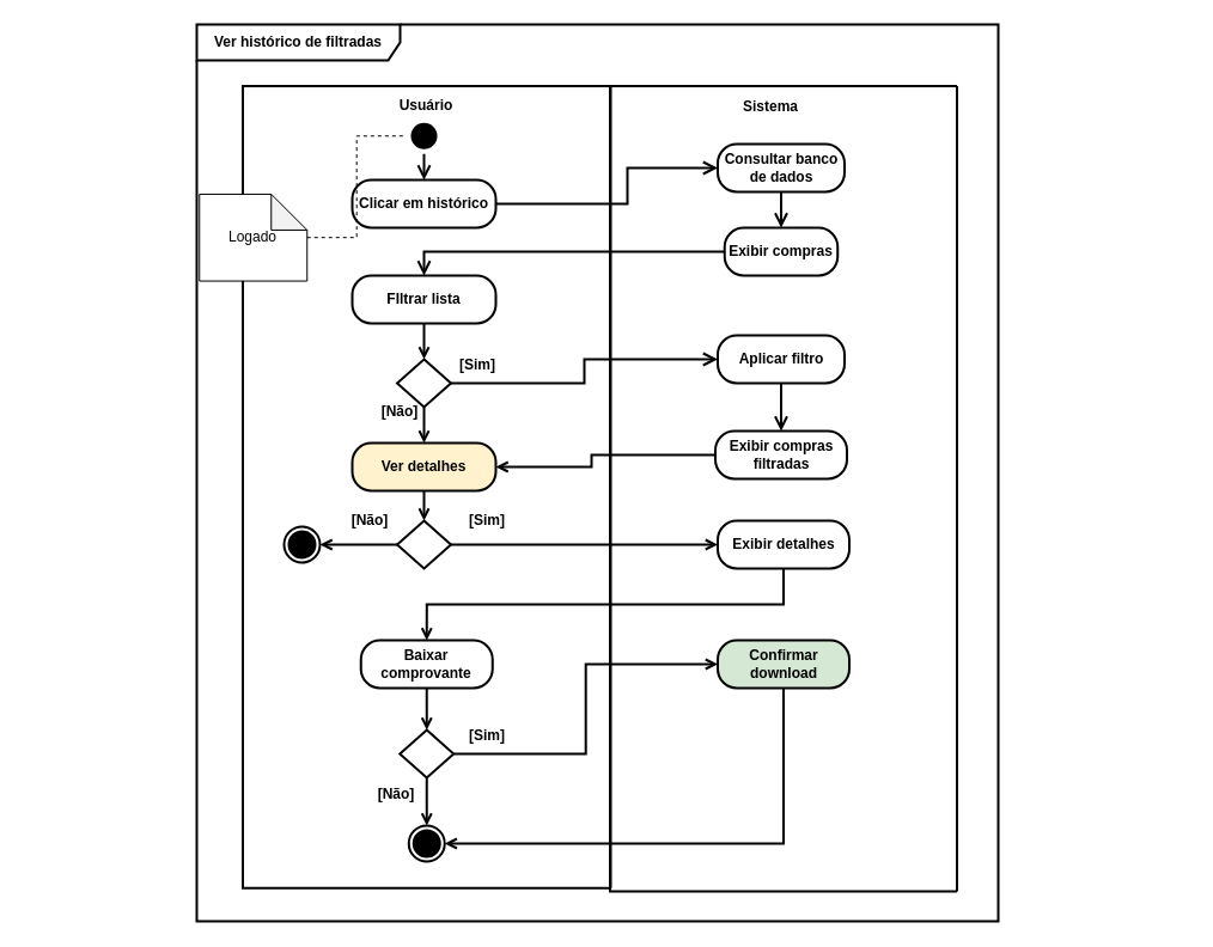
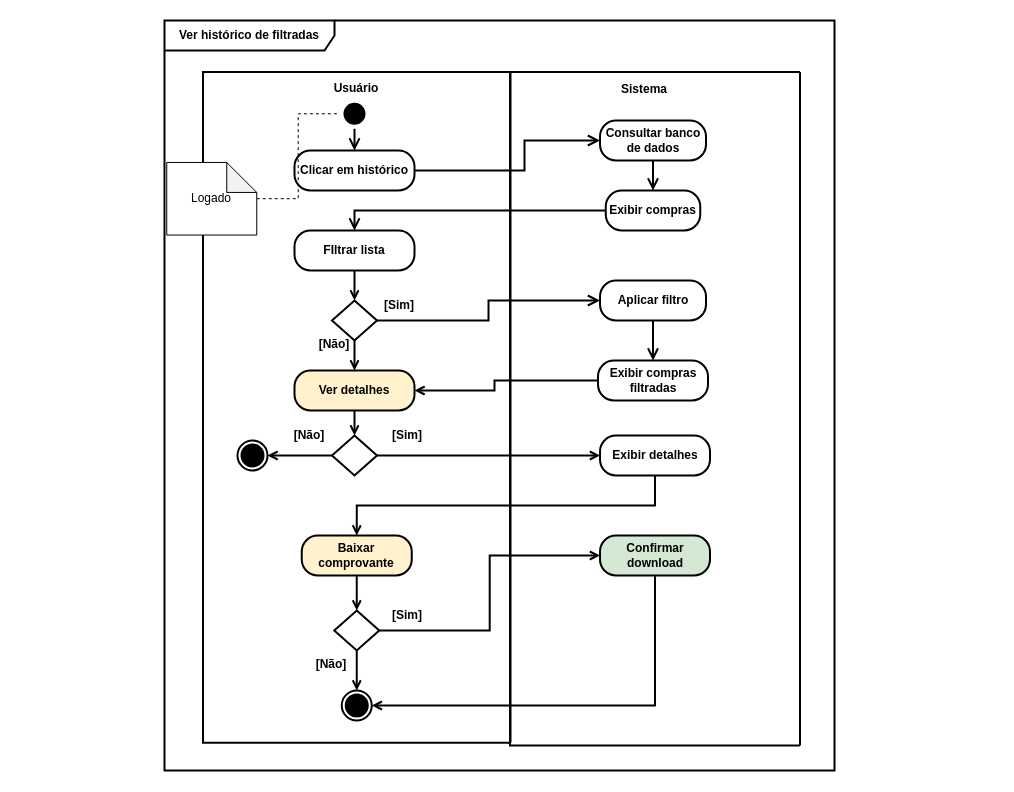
  <mxCell id="0" />
  <mxCell id="1" parent="0" />
  <mxCell id="2" value="Usuário" style="text;html=1;align=center;verticalAlign=middle;whiteSpace=wrap;rounded=0;rotation=0;fontStyle=1;container=0;strokeWidth=2;" vertex="1" parent="1"><mxGeometry x="326.25" y="78.25" width="60" height="20" as="geometry" /></mxCell>
  <mxCell id="3" style="edgeStyle=orthogonalEdgeStyle;rounded=0;orthogonalLoop=1;jettySize=auto;html=1;exitX=0.5;exitY=1;exitDx=0;exitDy=0;entryX=0.5;entryY=0;entryDx=0;entryDy=0;fontSize=12;startSize=8;endSize=8;strokeWidth=2;endArrow=open;endFill=0;" edge="1" parent="1" source="4" target="10"><mxGeometry relative="1" as="geometry" /></mxCell>
  <mxCell id="4" value="" style="ellipse;html=1;shape=startState;fillColor=light-dark(#000000,#000000);strokeColor=none;strokeWidth=2;fontStyle=1;container=0;" vertex="1" parent="1"><mxGeometry x="339" y="98.25" width="30" height="30" as="geometry" /></mxCell>
  <mxCell id="5" value="" style="ellipse;html=1;shape=endState;fillColor=light-dark(#000000,#000000);strokeColor=default;strokeWidth=2;fontStyle=1;container=0;" vertex="1" parent="1"><mxGeometry x="237" y="440" width="30" height="30" as="geometry" /></mxCell>
  <mxCell id="6" style="edgeStyle=orthogonalEdgeStyle;rounded=0;orthogonalLoop=1;jettySize=auto;html=1;entryX=0.5;entryY=0;entryDx=0;entryDy=0;strokeWidth=2;endArrow=open;endFill=0;" edge="1" parent="1" source="7" target="9"><mxGeometry relative="1" as="geometry" /></mxCell>
  <mxCell id="7" value="FIltrar lista" style="rounded=1;whiteSpace=wrap;html=1;arcSize=40;fontStyle=1;strokeWidth=2;rotation=0;container=0;" vertex="1" parent="1"><mxGeometry x="294" y="230" width="120" height="40" as="geometry" /></mxCell>
  <mxCell id="8" style="edgeStyle=orthogonalEdgeStyle;rounded=0;orthogonalLoop=1;jettySize=auto;html=1;entryX=0.5;entryY=0;entryDx=0;entryDy=0;strokeWidth=2;endArrow=open;endFill=0;" edge="1" parent="1" source="9" target="28"><mxGeometry relative="1" as="geometry" /></mxCell>
  <mxCell id="9" value="" style="rhombus;whiteSpace=wrap;html=1;fontStyle=1;strokeWidth=2;container=0;" vertex="1" parent="1"><mxGeometry x="331.5" y="300" width="45" height="40" as="geometry" /></mxCell>
  <mxCell id="10" value="Clicar em histórico" style="rounded=1;whiteSpace=wrap;html=1;arcSize=40;fontStyle=1;strokeWidth=2;rotation=0;container=0;" vertex="1" parent="1"><mxGeometry x="294" y="150" width="120" height="40" as="geometry" /></mxCell>
  <mxCell id="11" value="" style="swimlane;startSize=0;fontStyle=1;strokeWidth=2;rotation=90;container=0;" vertex="1" parent="1"><mxGeometry x="20.92" y="253.09" width="670.68" height="307.5" as="geometry"><mxRectangle x="361" y="106.5" width="50" height="40" as="alternateBounds" /></mxGeometry></mxCell>
  <mxCell id="12" value="" style="swimlane;startSize=0;fontStyle=1;strokeWidth=2;rotation=90;container=0;" vertex="1" parent="1"><mxGeometry x="317.75" y="263.25" width="673.5" height="290" as="geometry" /></mxCell>
  <mxCell id="13" style="edgeStyle=orthogonalEdgeStyle;rounded=0;orthogonalLoop=1;jettySize=auto;html=1;exitX=1;exitY=0.5;exitDx=0;exitDy=0;entryX=0;entryY=0.5;entryDx=0;entryDy=0;fontSize=12;startSize=8;endSize=8;strokeWidth=2;endArrow=open;endFill=0;" edge="1" parent="1" source="10" target="17"><mxGeometry relative="1" as="geometry"><Array as="points"><mxPoint x="524" y="170" /><mxPoint x="524" y="140" /></Array></mxGeometry></mxCell>
  <mxCell id="14" style="edgeStyle=orthogonalEdgeStyle;rounded=0;orthogonalLoop=1;jettySize=auto;html=1;exitX=0;exitY=0.5;exitDx=0;exitDy=0;entryX=0.5;entryY=0;entryDx=0;entryDy=0;fontSize=12;startSize=8;endSize=8;strokeWidth=2;endArrow=open;endFill=0;" edge="1" parent="1" source="18" target="7"><mxGeometry relative="1" as="geometry"><mxPoint x="357" y="236.25" as="targetPoint" /></mxGeometry></mxCell>
  <mxCell id="15" style="edgeStyle=orthogonalEdgeStyle;rounded=0;orthogonalLoop=1;jettySize=auto;html=1;entryX=0;entryY=0.5;entryDx=0;entryDy=0;fontSize=12;startSize=8;endSize=8;exitX=1;exitY=0.5;exitDx=0;exitDy=0;strokeWidth=2;endArrow=open;endFill=0;" edge="1" parent="1" source="9" target="20"><mxGeometry relative="1" as="geometry"><mxPoint x="524" y="290" as="sourcePoint" /></mxGeometry></mxCell>
  <mxCell id="16" style="edgeStyle=orthogonalEdgeStyle;rounded=0;orthogonalLoop=1;jettySize=auto;html=1;exitX=0.5;exitY=1;exitDx=0;exitDy=0;entryX=0.5;entryY=0;entryDx=0;entryDy=0;fontSize=12;startSize=8;endSize=8;strokeWidth=2;endArrow=open;endFill=0;" edge="1" parent="1" source="17" target="18"><mxGeometry relative="1" as="geometry" /></mxCell>
  <mxCell id="17" value="Consultar banco de dados" style="rounded=1;whiteSpace=wrap;html=1;arcSize=40;fontStyle=1;strokeWidth=2;rotation=0;container=0;" vertex="1" parent="1"><mxGeometry x="599.5" y="120" width="106" height="40" as="geometry" /></mxCell>
  <mxCell id="18" value="Exibir compras " style="rounded=1;whiteSpace=wrap;html=1;arcSize=40;fontStyle=1;strokeWidth=2;rotation=0;container=0;" vertex="1" parent="1"><mxGeometry x="605.25" y="190" width="94.5" height="40" as="geometry" /></mxCell>
  <mxCell id="19" style="edgeStyle=orthogonalEdgeStyle;rounded=0;orthogonalLoop=1;jettySize=auto;html=1;exitX=0.5;exitY=1;exitDx=0;exitDy=0;fontSize=12;startSize=8;endSize=8;strokeWidth=2;endArrow=open;endFill=0;" edge="1" parent="1" source="20" target="22"><mxGeometry relative="1" as="geometry" /></mxCell>
  <mxCell id="20" value="Aplicar filtro" style="rounded=1;whiteSpace=wrap;html=1;arcSize=40;fontStyle=1;strokeWidth=2;rotation=0;container=0;" vertex="1" parent="1"><mxGeometry x="599.5" y="280" width="106" height="40" as="geometry" /></mxCell>
  <mxCell id="21" style="edgeStyle=orthogonalEdgeStyle;rounded=0;orthogonalLoop=1;jettySize=auto;html=1;exitX=0;exitY=0.5;exitDx=0;exitDy=0;entryX=1;entryY=0.5;entryDx=0;entryDy=0;strokeWidth=2;endArrow=open;endFill=0;" edge="1" parent="1" source="22" target="28"><mxGeometry relative="1" as="geometry"><Array as="points"><mxPoint x="494" y="380" /><mxPoint x="494" y="390" /></Array></mxGeometry></mxCell>
  <mxCell id="22" value="Exibir compras filtradas " style="rounded=1;whiteSpace=wrap;html=1;arcSize=40;fontStyle=1;strokeWidth=2;rotation=0;container=0;" vertex="1" parent="1"><mxGeometry x="597.5" y="360" width="110" height="40" as="geometry" /></mxCell>
  <mxCell id="23" style="edgeStyle=orthogonalEdgeStyle;rounded=0;orthogonalLoop=1;jettySize=auto;html=1;exitX=0.5;exitY=1;exitDx=0;exitDy=0;entryX=0.5;entryY=0;entryDx=0;entryDy=0;strokeWidth=2;endArrow=open;endFill=0;" edge="1" parent="1" source="24" target="33"><mxGeometry relative="1" as="geometry" /></mxCell>
  <mxCell id="24" value="Exibir detalhes" style="rounded=1;whiteSpace=wrap;html=1;arcSize=40;fontStyle=1;strokeWidth=2;rotation=0;container=0;" vertex="1" parent="1"><mxGeometry x="599.5" y="435" width="110" height="40" as="geometry" /></mxCell>
  <mxCell id="25" value="Ver histórico de filtradas" style="shape=umlFrame;whiteSpace=wrap;html=1;pointerEvents=0;width=170;height=30;strokeWidth=2;fontStyle=1" vertex="1" parent="1"><mxGeometry x="164" y="20" width="670" height="750" as="geometry" /></mxCell>
  <mxCell id="26" value="Sistema" style="text;html=1;align=center;verticalAlign=middle;whiteSpace=wrap;rounded=0;rotation=0;fontStyle=1;container=0;strokeWidth=2;" vertex="1" parent="1"><mxGeometry x="614" y="79" width="60" height="20" as="geometry" /></mxCell>
  <mxCell id="27" style="edgeStyle=orthogonalEdgeStyle;rounded=0;orthogonalLoop=1;jettySize=auto;html=1;entryX=0.5;entryY=0;entryDx=0;entryDy=0;strokeWidth=2;endArrow=open;endFill=0;" edge="1" parent="1" source="28" target="31"><mxGeometry relative="1" as="geometry" /></mxCell>
  <mxCell id="28" value="Ver detalhes" style="rounded=1;whiteSpace=wrap;html=1;arcSize=40;fontStyle=1;strokeWidth=2;rotation=0;container=0;fillColor=#fff2cc;" vertex="1" parent="1"><mxGeometry x="294" y="370" width="120" height="40" as="geometry" /></mxCell>
  <mxCell id="29" style="edgeStyle=orthogonalEdgeStyle;rounded=0;orthogonalLoop=1;jettySize=auto;html=1;exitX=1;exitY=0.5;exitDx=0;exitDy=0;entryX=0;entryY=0.5;entryDx=0;entryDy=0;strokeWidth=2;endArrow=open;endFill=0;" edge="1" parent="1" source="31" target="24"><mxGeometry relative="1" as="geometry"><mxPoint x="577" y="450" as="targetPoint" /></mxGeometry></mxCell>
  <mxCell id="30" style="edgeStyle=orthogonalEdgeStyle;rounded=0;orthogonalLoop=1;jettySize=auto;html=1;entryX=1;entryY=0.5;entryDx=0;entryDy=0;strokeWidth=2;endArrow=open;endFill=0;" edge="1" parent="1" source="31" target="5"><mxGeometry relative="1" as="geometry" /></mxCell>
  <mxCell id="31" value="" style="rhombus;whiteSpace=wrap;html=1;fontStyle=1;strokeWidth=2;container=0;" vertex="1" parent="1"><mxGeometry x="331.5" y="435" width="45" height="40" as="geometry" /></mxCell>
  <mxCell id="32" style="edgeStyle=orthogonalEdgeStyle;rounded=0;orthogonalLoop=1;jettySize=auto;html=1;exitX=0.5;exitY=1;exitDx=0;exitDy=0;entryX=0.5;entryY=0;entryDx=0;entryDy=0;strokeWidth=2;endArrow=open;endFill=0;" edge="1" parent="1" source="33" target="37"><mxGeometry relative="1" as="geometry" /></mxCell>
- <mxCell id="33" value="Baixar comprovante" style="rounded=1;whiteSpace=wrap;html=1;arcSize=40;fontStyle=1;strokeWidth=2;rotation=0;container=0;" vertex="1" parent="1"><mxGeometry x="301.25" y="535" width="110" height="40" as="geometry" /></mxCell>
+ <mxCell id="33" value="Baixar comprovante" style="rounded=1;whiteSpace=wrap;html=1;arcSize=40;fontStyle=1;strokeWidth=2;rotation=0;container=0;fillColor=#fff2cc;" vertex="1" parent="1"><mxGeometry x="301.25" y="535" width="110" height="40" as="geometry" /></mxCell>
  <mxCell id="34" value="[Não]" style="text;html=1;align=center;verticalAlign=middle;whiteSpace=wrap;rounded=0;container=0;strokeWidth=2;fontStyle=1" vertex="1" parent="1"><mxGeometry x="304" y="329" width="60" height="30" as="geometry" /></mxCell>
  <mxCell id="35" style="edgeStyle=orthogonalEdgeStyle;rounded=0;orthogonalLoop=1;jettySize=auto;html=1;exitX=1;exitY=0.5;exitDx=0;exitDy=0;entryX=0;entryY=0.5;entryDx=0;entryDy=0;strokeWidth=2;endArrow=open;endFill=0;" edge="1" parent="1" source="37" target="39"><mxGeometry relative="1" as="geometry" /></mxCell>
  <mxCell id="36" style="edgeStyle=orthogonalEdgeStyle;rounded=0;orthogonalLoop=1;jettySize=auto;html=1;exitX=0.5;exitY=1;exitDx=0;exitDy=0;entryX=0.5;entryY=0;entryDx=0;entryDy=0;strokeWidth=2;endArrow=open;endFill=0;" edge="1" parent="1" source="37" target="40"><mxGeometry relative="1" as="geometry" /></mxCell>
  <mxCell id="37" value="" style="rhombus;whiteSpace=wrap;html=1;fontStyle=1;strokeWidth=2;container=0;" vertex="1" parent="1"><mxGeometry x="333.75" y="610" width="45" height="40" as="geometry" /></mxCell>
  <mxCell id="38" style="edgeStyle=orthogonalEdgeStyle;rounded=0;orthogonalLoop=1;jettySize=auto;html=1;exitX=0.5;exitY=1;exitDx=0;exitDy=0;entryX=1;entryY=0.5;entryDx=0;entryDy=0;strokeWidth=2;endArrow=open;endFill=0;" edge="1" parent="1" source="39" target="40"><mxGeometry relative="1" as="geometry" /></mxCell>
  <mxCell id="39" value="Confirmar download" style="rounded=1;whiteSpace=wrap;html=1;arcSize=40;fontStyle=1;strokeWidth=2;rotation=0;container=0;fillColor=#d5e8d4;" vertex="1" parent="1"><mxGeometry x="599.5" y="535" width="110" height="40" as="geometry" /></mxCell>
  <mxCell id="40" value="" style="ellipse;html=1;shape=endState;fillColor=light-dark(#000000,#000000);strokeColor=default;strokeWidth=2;fontStyle=1;container=0;" vertex="1" parent="1"><mxGeometry x="341.25" y="690" width="30" height="30" as="geometry" /></mxCell>
  <mxCell id="41" style="edgeStyle=orthogonalEdgeStyle;rounded=0;orthogonalLoop=1;jettySize=auto;html=1;entryX=0;entryY=0.5;entryDx=0;entryDy=0;endArrow=none;startFill=0;dashed=1;" edge="1" parent="1" source="42" target="4"><mxGeometry relative="1" as="geometry" /></mxCell>
  <mxCell id="42" value="Logado" style="shape=note;whiteSpace=wrap;html=1;backgroundOutline=1;darkOpacity=0.05;" vertex="1" parent="1"><mxGeometry x="166.25" y="161.94" width="90" height="72.62" as="geometry" /></mxCell>
  <mxCell id="43" value="[Sim]" style="text;html=1;align=center;verticalAlign=middle;whiteSpace=wrap;rounded=0;container=0;strokeWidth=2;fontStyle=1" vertex="1" parent="1"><mxGeometry x="376.5" y="420" width="60" height="30" as="geometry" /></mxCell>
  <mxCell id="44" value="[Sim]" style="text;html=1;align=center;verticalAlign=middle;whiteSpace=wrap;rounded=0;container=0;strokeWidth=2;fontStyle=1" vertex="1" parent="1"><mxGeometry x="369" y="290" width="60" height="30" as="geometry" /></mxCell>
  <mxCell id="45" value="[Não]" style="text;html=1;align=center;verticalAlign=middle;whiteSpace=wrap;rounded=0;container=0;strokeWidth=2;fontStyle=1" vertex="1" parent="1"><mxGeometry x="279" y="420" width="60" height="30" as="geometry" /></mxCell>
  <mxCell id="46" value="[Não]" style="text;html=1;align=center;verticalAlign=middle;whiteSpace=wrap;rounded=0;container=0;strokeWidth=2;fontStyle=1" vertex="1" parent="1"><mxGeometry x="301.25" y="649" width="60" height="30" as="geometry" /></mxCell>
  <mxCell id="47" value="[Sim]" style="text;html=1;align=center;verticalAlign=middle;whiteSpace=wrap;rounded=0;container=0;strokeWidth=2;fontStyle=1" vertex="1" parent="1"><mxGeometry x="376.5" y="600" width="60" height="30" as="geometry" /></mxCell>
